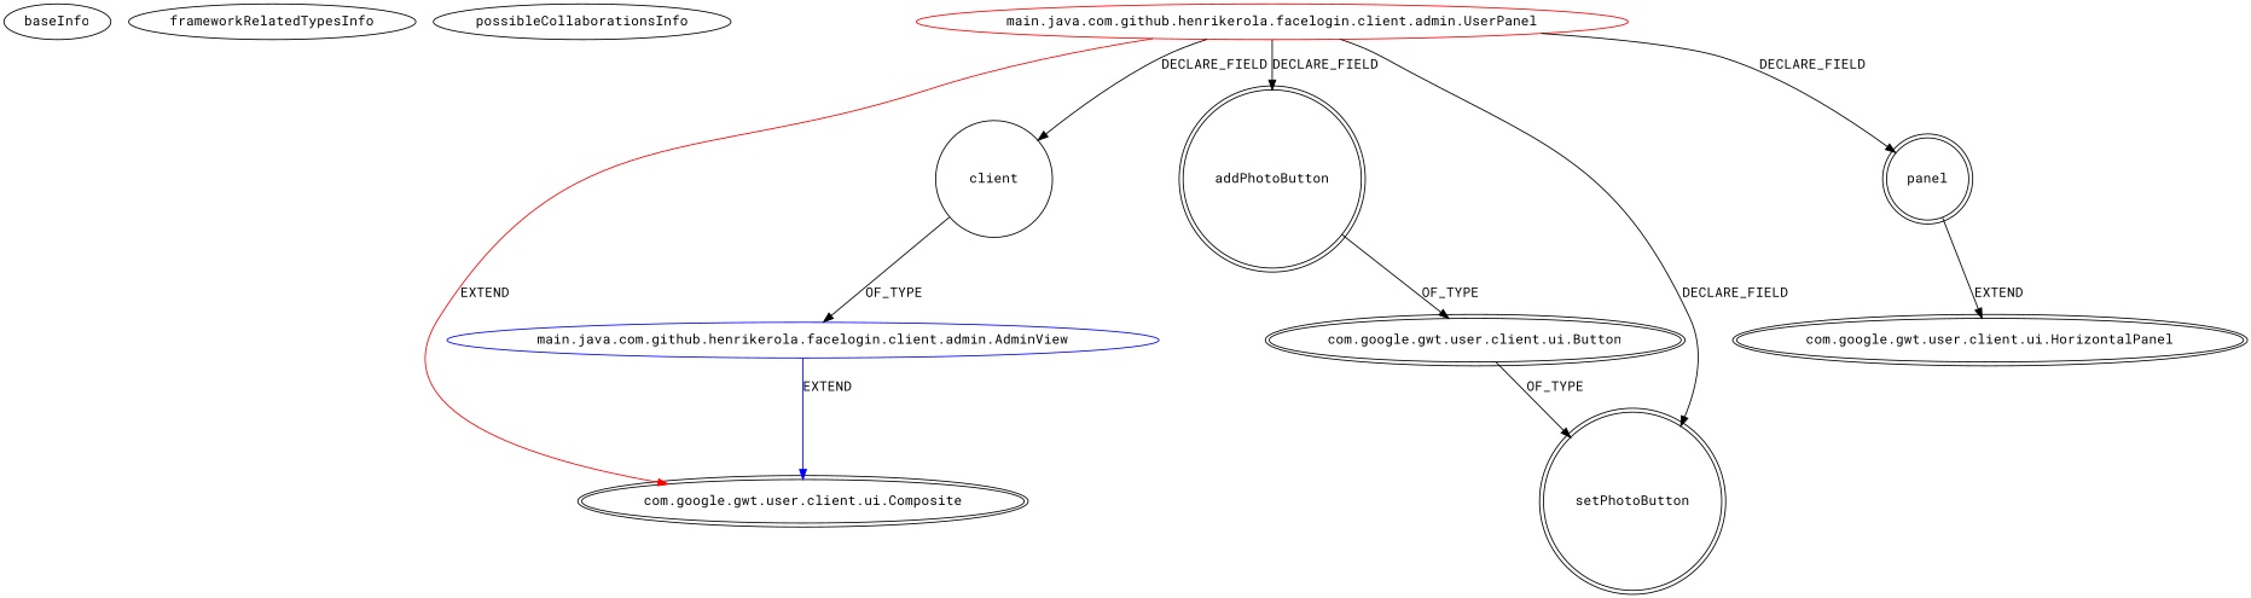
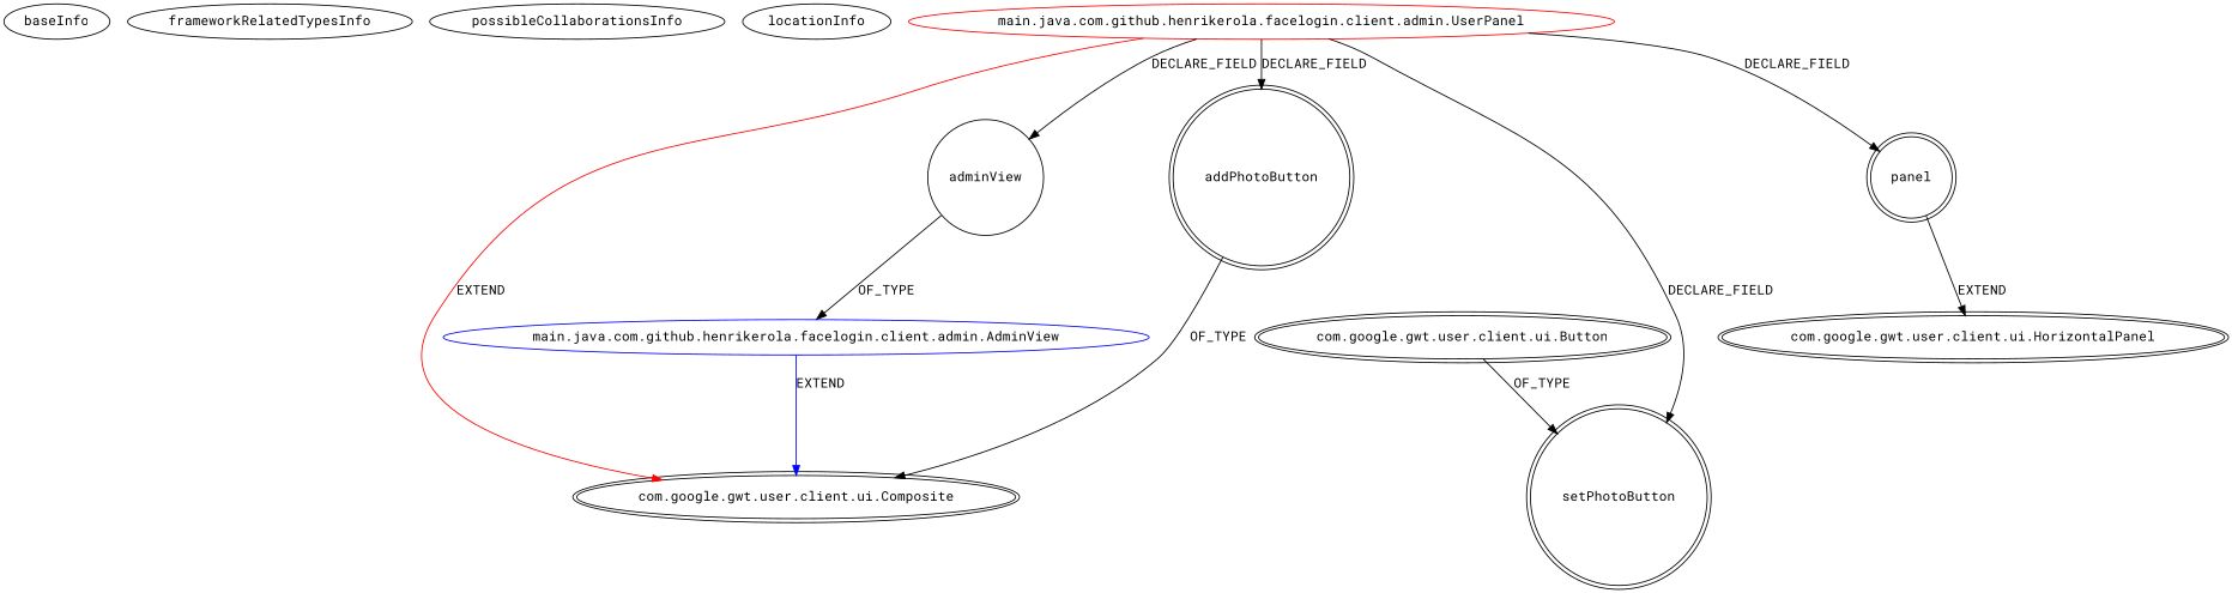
  digraph {
    fontname="Roboto Mono"
    node [fontname="Roboto Mono" isFrameworkType=true]
    edge [fontname="Roboto Mono"]
    baseInfo [category=extension_graph graphId=1390 isAnonymous=false possibleRelation=true isFrameworkType=""]
    frameworkRelatedTypesInfo [0="com.google.gwt.user.client.ui.Composite" isFrameworkType=""]
    possibleCollaborationsInfo [0="1390~FIELD_DECLARATION-~com.google.gwt.user.client.ui.Composite ~com.google.gwt.user.client.ui.Composite ~false~false" isFrameworkType=""]
+   locationInfo [contextSignature=UserPanel filePath="/henrikerola-FaceLogin/FaceLogin-master/src/main/java/com/github/henrikerola/facelogin/client/admin/UserPanel.java" graphId=1390 projectName="henrikerola-FaceLogin" isFrameworkType=""]
    n5 [color=red isFrameworkType=false label="main.java.com.github.henrikerola.facelogin.client.admin.UserPanel" vertexType=ROOT_CLIENT_CLASS_DECLARATION]
    n6 [label="com.google.gwt.user.client.ui.Composite" peripheries=2 vertexType=FRAMEWORK_CLASS_TYPE]
    n7 [label=addPhotoButton peripheries=2 shape=circle vertexType=FIELD_DECLARATION]
-   n8 [isFrameworkType=false label=client shape=circle vertexType=FIELD_DECLARATION]
+   n8 [isFrameworkType=false label=adminView shape=circle vertexType=FIELD_DECLARATION]
    n9 [label=panel peripheries=2 shape=circle vertexType=FIELD_DECLARATION]
    n10 [label=setPhotoButton peripheries=2 shape=circle vertexType=FIELD_DECLARATION]
    n11 [label="com.google.gwt.user.client.ui.Button" peripheries=2 vertexType=FRAMEWORK_CLASS_TYPE]
    n12 [color=blue isFrameworkType=false label="main.java.com.github.henrikerola.facelogin.client.admin.AdminView" vertexType=REFERENCE_CLIENT_CLASS_DECLARATION]
    n13 [label="com.google.gwt.user.client.ui.HorizontalPanel" peripheries=2 vertexType=FRAMEWORK_CLASS_TYPE]
    n5 -> n6 [color=red label=EXTEND]
    n5 -> n7 [label=DECLARE_FIELD]
    n5 -> n8 [label=DECLARE_FIELD]
    n5 -> n9 [label=DECLARE_FIELD]
    n5 -> n10 [label=DECLARE_FIELD]
-   n7 -> n11 [label=OF_TYPE]
+   n7 -> n6 [label=OF_TYPE]
    n8 -> n12 [label=OF_TYPE]
    n9 -> n13 [label=EXTEND]
    n11 -> n10 [label=OF_TYPE]
    n12 -> n6 [color=blue label=EXTEND]
  }
